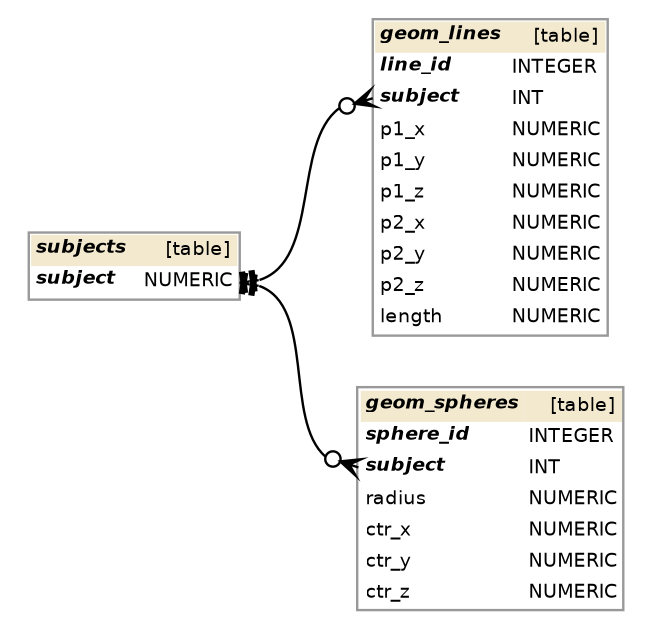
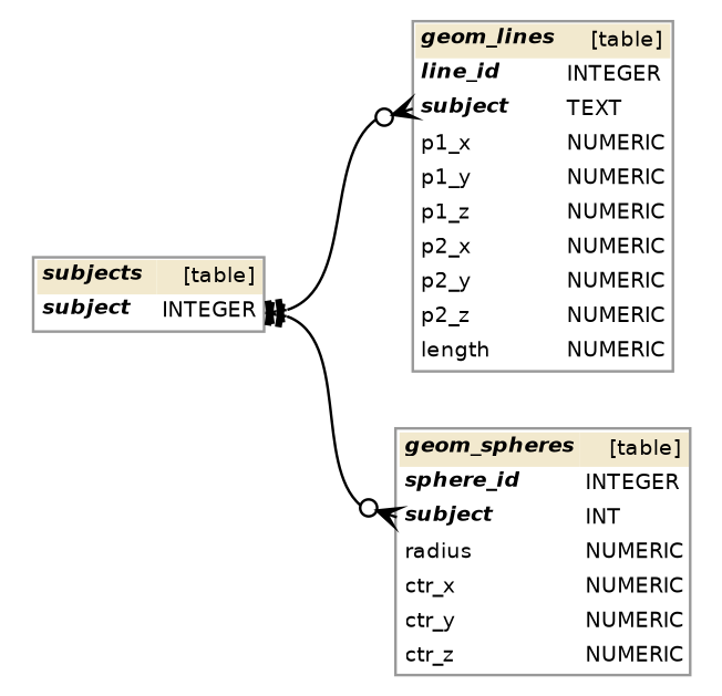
  digraph {
    fontname=Helvetica
    fontsize=8
    nodesep=0.18
    rankdir=RL
    ranksep=0.46
    node [fontname=Helvetica fontsize=8 shape=plaintext]
    edge [arrowhead=teetee arrowsize=0.8 arrowtail=crowodot dir=both fontname=Helvetica fontsize=8 headport="subject_c3a2ff05.end:e" style=solid]
-   n1 [label=<       <table border="1" cellborder="0" cellpadding="2" cellspacing="0" bgcolor="white" color="#999999"> 	<tr> 		<td colspan='2' bgcolor='#F2E9CE' align='left'><b><i>geom_lines</i></b></td> 		<td bgcolor='#F2E9CE' align='right'>[table]</td> 	</tr> 	<tr> 		<td port='line_id_3dd11194.start' align='left'><b><i>line_id</i></b></td> 		<td align='left'> </td> 		<td port='line_id_3dd11194.end' align='left'>INTEGER</td> 	</tr> 	<tr> 		<td port='subject_c3f0197a.start' align='left'><b><i>subject</i></b></td> 		<td align='left'> </td> 		<td port='subject_c3f0197a.end' align='left'>INT</td> 	</tr> 	<tr> 		<td port='p1_x_5db6fbec.start' align='left'>p1_x</td> 		<td align='left'> </td> 		<td port='p1_x_5db6fbec.end' align='left'>NUMERIC</td> 	</tr> 	<tr> 		<td port='p1_y_5db6fbed.start' align='left'>p1_y</td> 		<td align='left'> </td> 		<td port='p1_y_5db6fbed.end' align='left'>NUMERIC</td> 	</tr> 	<tr> 		<td port='p1_z_5db6fbee.start' align='left'>p1_z</td> 		<td align='left'> </td> 		<td port='p1_z_5db6fbee.end' align='left'>NUMERIC</td> 	</tr> 	<tr> 		<td port='p2_x_5db6ffad.start' align='left'>p2_x</td> 		<td align='left'> </td> 		<td port='p2_x_5db6ffad.end' align='left'>NUMERIC</td> 	</tr> 	<tr> 		<td port='p2_y_5db6ffae.start' align='left'>p2_y</td> 		<td align='left'> </td> 		<td port='p2_y_5db6ffae.end' align='left'>NUMERIC</td> 	</tr> 	<tr> 		<td port='p2_z_5db6ffaf.start' align='left'>p2_z</td> 		<td align='left'> </td> 		<td port='p2_z_5db6ffaf.end' align='left'>NUMERIC</td> 	</tr> 	<tr> 		<td port='length_c7f7b4d8.start' align='left'>length</td> 		<td align='left'> </td> 		<td port='length_c7f7b4d8.end' align='left'>NUMERIC</td> 	</tr>       </table>     >]
-   n2 [label=<       <table border="1" cellborder="0" cellpadding="2" cellspacing="0" bgcolor="white" color="#999999"> 	<tr> 		<td colspan='2' bgcolor='#F2E9CE' align='left'><b><i>subjects</i></b></td> 		<td bgcolor='#F2E9CE' align='right'>[table]</td> 	</tr> 	<tr> 		<td port='subject_c3a2ff05.start' align='left'><b><i>subject</i></b></td> 		<td align='left'> </td> 		<td port='subject_c3a2ff05.end' align='left'>NUMERIC</td> 	</tr>       </table>     >]
+   n1 [label=<       <table border="1" cellborder="0" cellpadding="2" cellspacing="0" bgcolor="white" color="#999999"> 	<tr> 		<td colspan='2' bgcolor='#F2E9CE' align='left'><b><i>geom_lines</i></b></td> 		<td bgcolor='#F2E9CE' align='right'>[table]</td> 	</tr> 	<tr> 		<td port='line_id_3dd11194.start' align='left'><b><i>line_id</i></b></td> 		<td align='left'> </td> 		<td port='line_id_3dd11194.end' align='left'>INTEGER</td> 	</tr> 	<tr> 		<td port='subject_c3f0197a.start' align='left'><b><i>subject</i></b></td> 		<td align='left'> </td> 		<td port='subject_c3f0197a.end' align='left'>TEXT</td> 	</tr> 	<tr> 		<td port='p1_x_5db6fbec.start' align='left'>p1_x</td> 		<td align='left'> </td> 		<td port='p1_x_5db6fbec.end' align='left'>NUMERIC</td> 	</tr> 	<tr> 		<td port='p1_y_5db6fbed.start' align='left'>p1_y</td> 		<td align='left'> </td> 		<td port='p1_y_5db6fbed.end' align='left'>NUMERIC</td> 	</tr> 	<tr> 		<td port='p1_z_5db6fbee.start' align='left'>p1_z</td> 		<td align='left'> </td> 		<td port='p1_z_5db6fbee.end' align='left'>NUMERIC</td> 	</tr> 	<tr> 		<td port='p2_x_5db6ffad.start' align='left'>p2_x</td> 		<td align='left'> </td> 		<td port='p2_x_5db6ffad.end' align='left'>NUMERIC</td> 	</tr> 	<tr> 		<td port='p2_y_5db6ffae.start' align='left'>p2_y</td> 		<td align='left'> </td> 		<td port='p2_y_5db6ffae.end' align='left'>NUMERIC</td> 	</tr> 	<tr> 		<td port='p2_z_5db6ffaf.start' align='left'>p2_z</td> 		<td align='left'> </td> 		<td port='p2_z_5db6ffaf.end' align='left'>NUMERIC</td> 	</tr> 	<tr> 		<td port='length_c7f7b4d8.start' align='left'>length</td> 		<td align='left'> </td> 		<td port='length_c7f7b4d8.end' align='left'>NUMERIC</td> 	</tr>       </table>     >]
+   n2 [label=<       <table border="1" cellborder="0" cellpadding="2" cellspacing="0" bgcolor="white" color="#999999"> 	<tr> 		<td colspan='2' bgcolor='#F2E9CE' align='left'><b><i>subjects</i></b></td> 		<td bgcolor='#F2E9CE' align='right'>[table]</td> 	</tr> 	<tr> 		<td port='subject_c3a2ff05.start' align='left'><b><i>subject</i></b></td> 		<td align='left'> </td> 		<td port='subject_c3a2ff05.end' align='left'>INTEGER</td> 	</tr>       </table>     >]
    n3 [label=<       <table border="1" cellborder="0" cellpadding="2" cellspacing="0" bgcolor="white" color="#999999"> 	<tr> 		<td colspan='2' bgcolor='#F2E9CE' align='left'><b><i>geom_spheres</i></b></td> 		<td bgcolor='#F2E9CE' align='right'>[table]</td> 	</tr> 	<tr> 		<td port='sphere_id_d9bb8ee2.start' align='left'><b><i>sphere_id</i></b></td> 		<td align='left'> </td> 		<td port='sphere_id_d9bb8ee2.end' align='left'>INTEGER</td> 	</tr> 	<tr> 		<td port='subject_40a50a81.start' align='left'><b><i>subject</i></b></td> 		<td align='left'> </td> 		<td port='subject_40a50a81.end' align='left'>INT</td> 	</tr> 	<tr> 		<td port='radius_93ed389d.start' align='left'>radius</td> 		<td align='left'> </td> 		<td port='radius_93ed389d.end' align='left'>NUMERIC</td> 	</tr> 	<tr> 		<td port='ctr_x_460b906f.start' align='left'>ctr_x</td> 		<td align='left'> </td> 		<td port='ctr_x_460b906f.end' align='left'>NUMERIC</td> 	</tr> 	<tr> 		<td port='ctr_y_460b9070.start' align='left'>ctr_y</td> 		<td align='left'> </td> 		<td port='ctr_y_460b9070.end' align='left'>NUMERIC</td> 	</tr> 	<tr> 		<td port='ctr_z_460b9071.start' align='left'>ctr_z</td> 		<td align='left'> </td> 		<td port='ctr_z_460b9071.end' align='left'>NUMERIC</td> 	</tr>       </table>     >]
    n1 -> n2 [tailport="subject_c3f0197a.start:w"]
    n3 -> n2 [tailport="subject_40a50a81.start:w"]
  }
